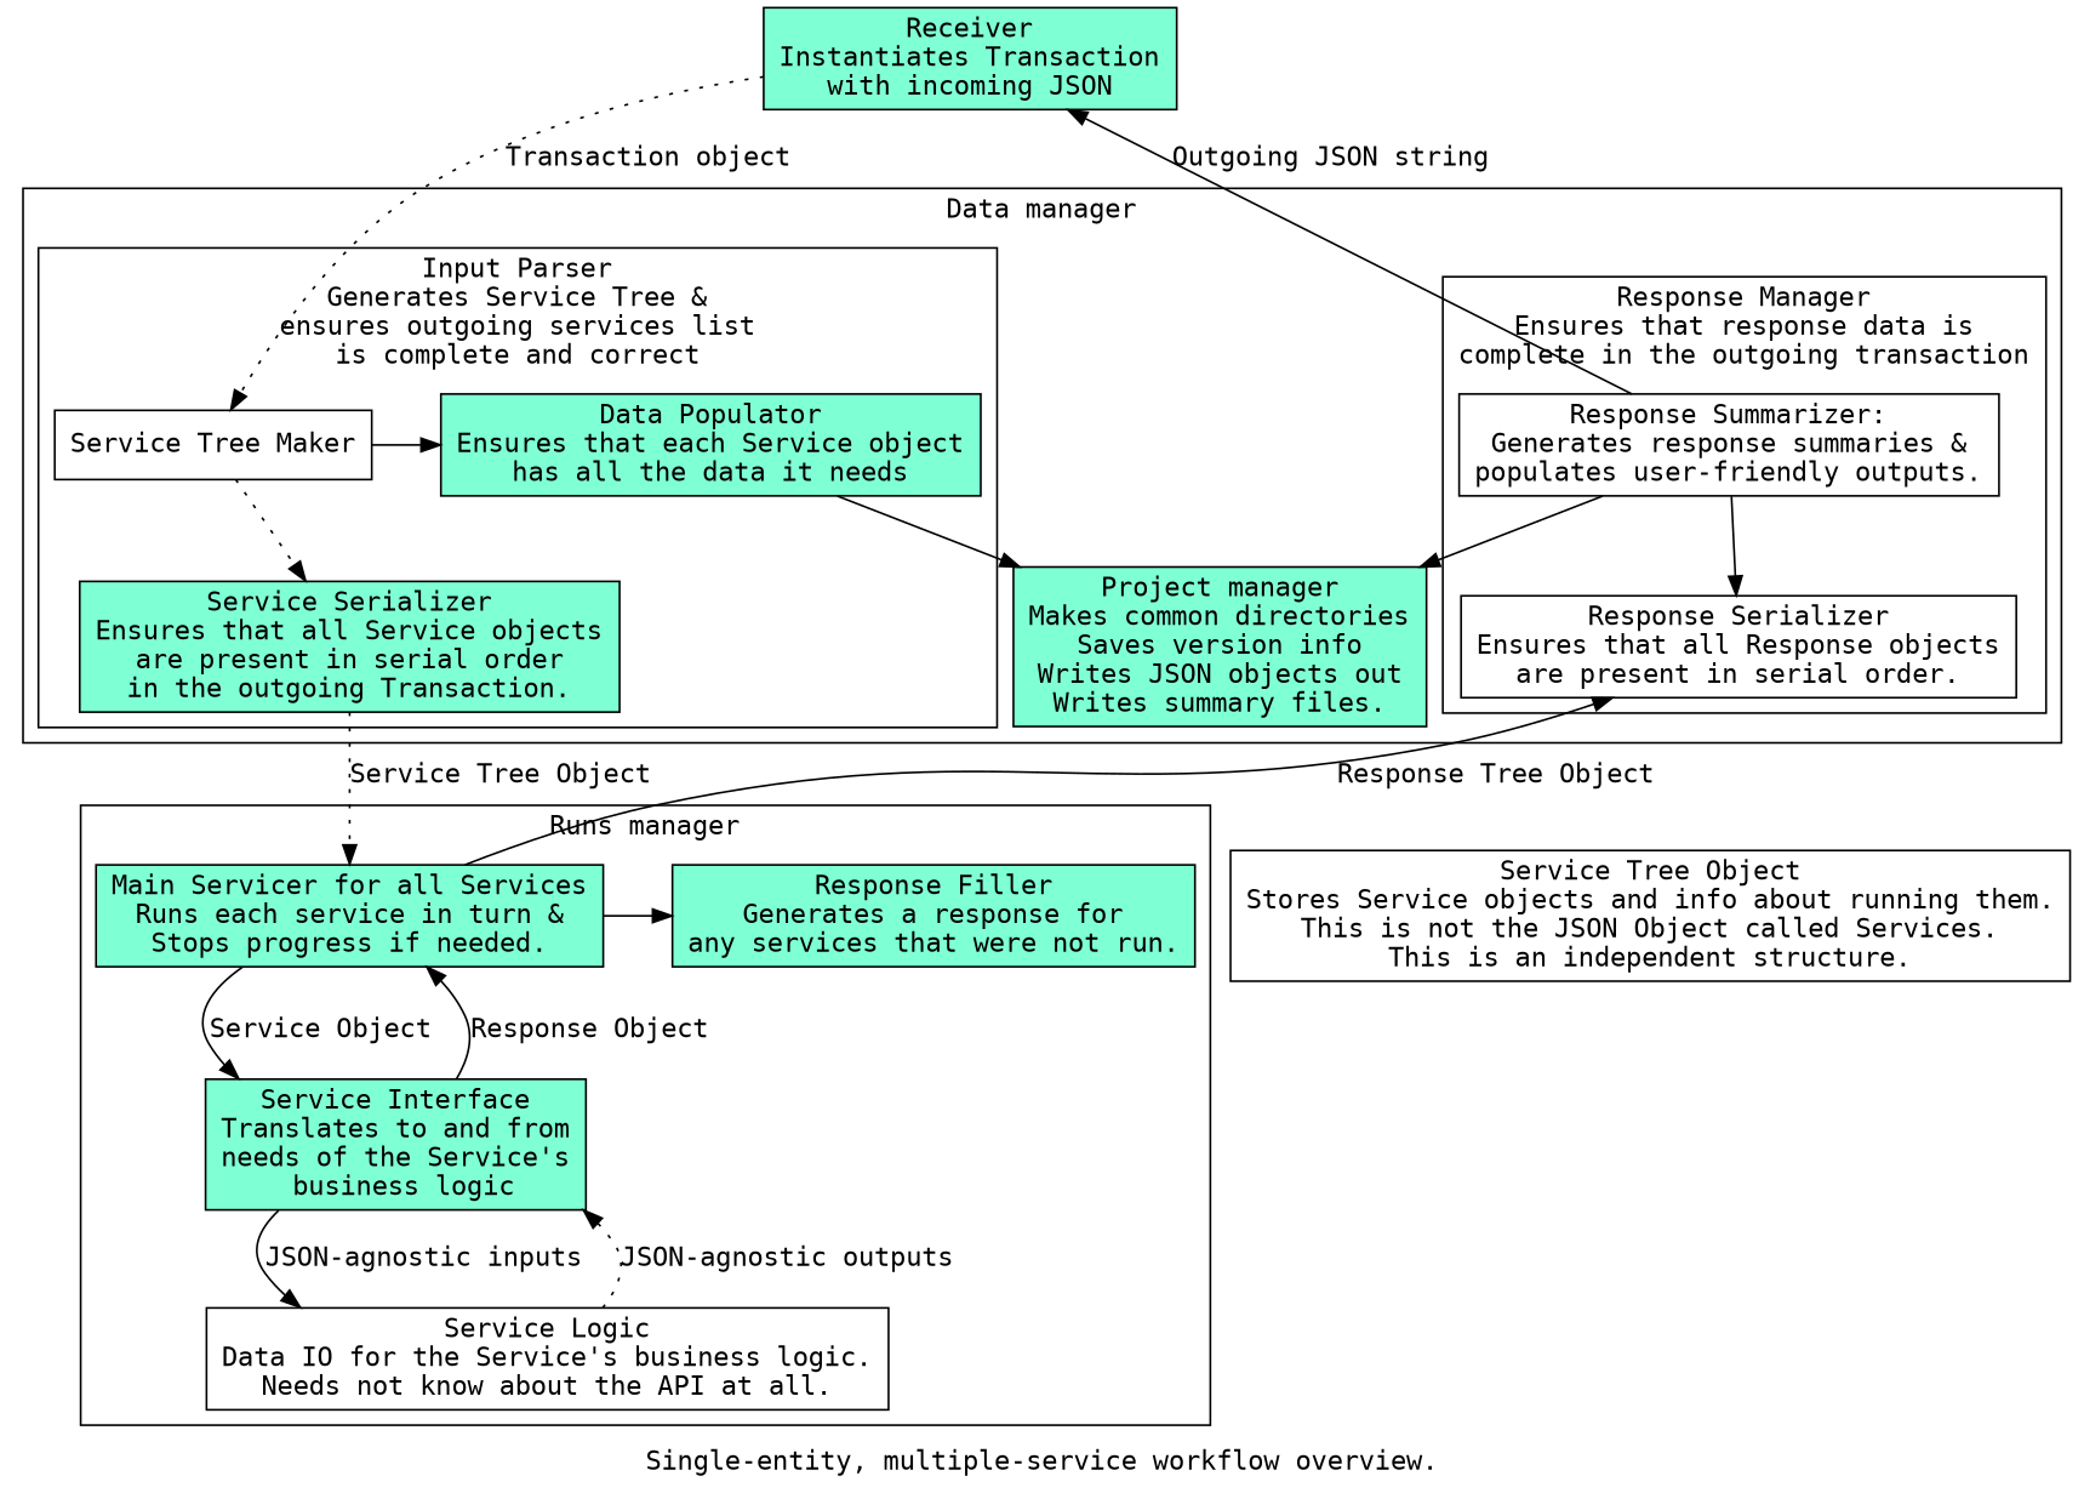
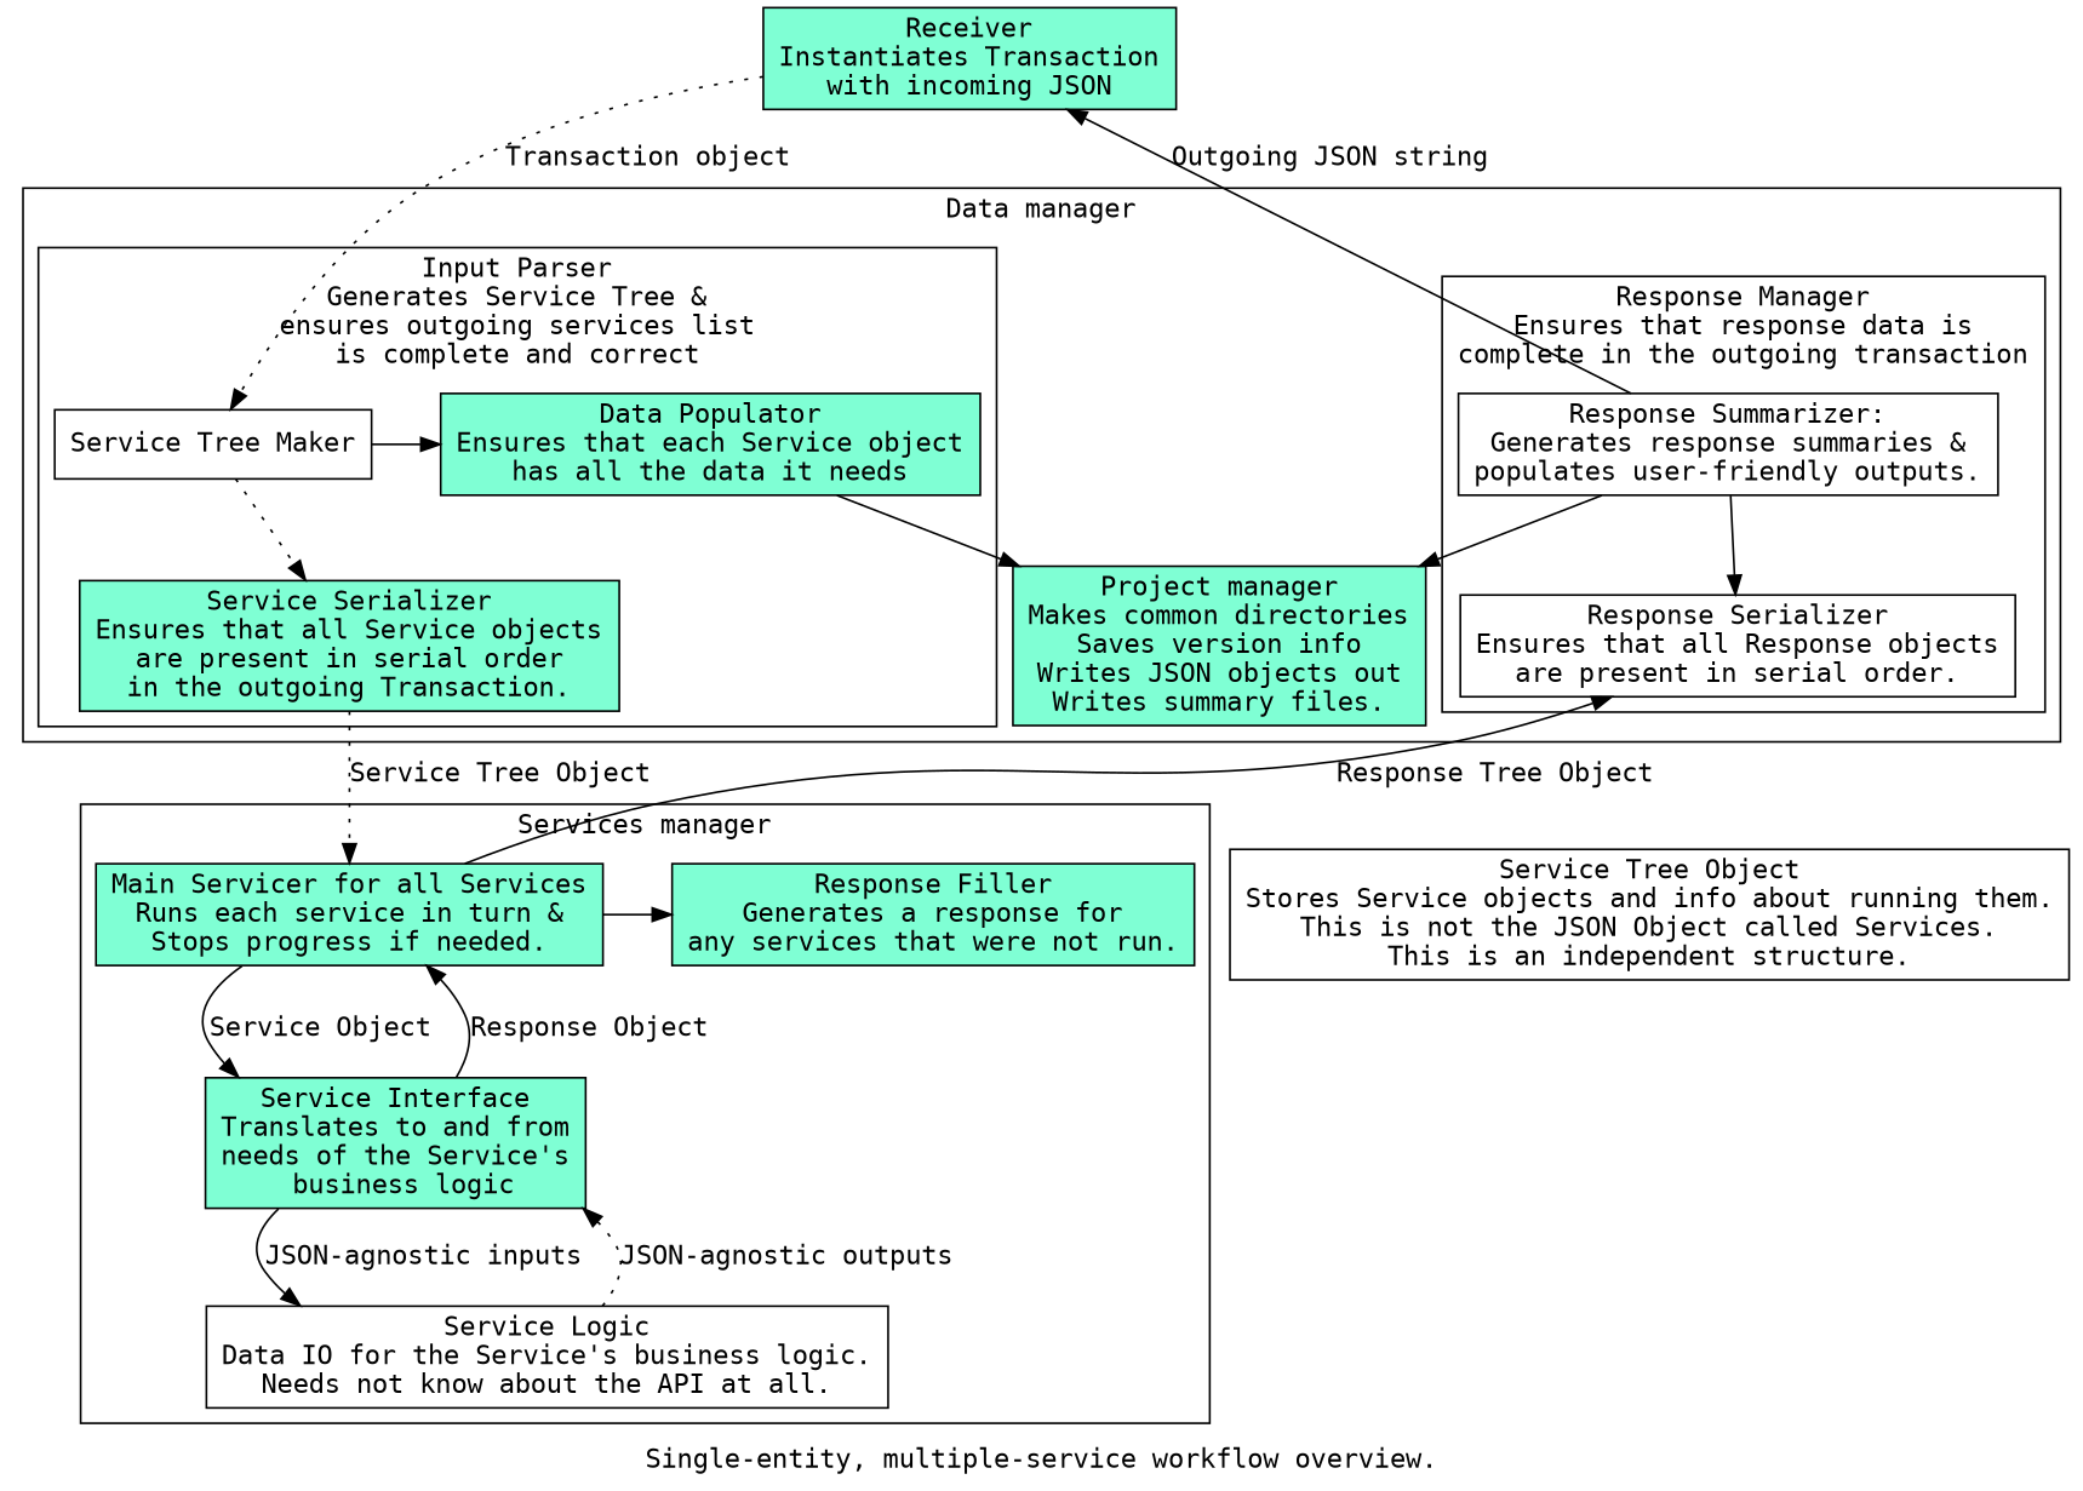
  digraph {
    compound=True
    label="Single-entity, multiple-service workflow overview."
    fontname="DejaVu Sans Mono"
    node [shape=box style=filled fillcolor=aquamarine fontname="DejaVu Sans Mono"]
    edge [style=solid fontname="DejaVu Sans Mono"]
    n1 [label="Service Tree Maker\n" fillcolor=white]
    n2 [label="Data Populator\nEnsures that each Service object\nhas all the data it needs"]
    n3 [label="Service Serializer\nEnsures that all Service objects\nare present in serial order\nin the outgoing Transaction."]
    n4 [label="Response Summarizer:\nGenerates response summaries &\npopulates user-friendly outputs." fillcolor=white]
    n5 [label="Response Serializer\nEnsures that all Response objects\nare present in serial order." fillcolor=white]
    n6 [label="Project manager\nMakes common directories\nSaves version info\nWrites JSON objects out\nWrites summary files."]
    n7 [label="Main Servicer for all Services\nRuns each service in turn &\nStops progress if needed."]
    n8 [label="Response Filler\nGenerates a response for\nany services that were not run."]
    n9 [label="Service Interface\nTranslates to and from\nneeds of the Service's\n business logic"]
    n10 [label="Service Logic\nData IO for the Service's business logic.\nNeeds not know about the API at all." fillcolor=white]
    n11 [label="Receiver\nInstantiates Transaction\nwith incoming JSON"]
    n12 [label="Service Tree Object\nStores Service objects and info about running them.\nThis is not the JSON Object called Services.\nThis is an independent structure." fillcolor=white]
    subgraph cluster_1 {
      label="Data manager"
      n6
      subgraph cluster_2 {
        label="Input Parser\nGenerates Service Tree &\nensures outgoing services list\nis complete and correct"
        n3
        subgraph sub_3 {
          label="Input Parser\nGenerates Service Tree &\nensures outgoing services list\nis complete and correct"
          rank=same
          n1
          n2
        }
      }
      subgraph cluster_4 {
        label="Response Manager\nEnsures that response data is\ncomplete in the outgoing transaction"
        n4
        n5
      }
    }
    subgraph cluster_5 {
-     label="Runs manager"
+     label="Services manager"
      n9
      n10
      subgraph sub_6 {
        label="Services manager"
        rank=same
        n7
        n8
      }
    }
    n1 -> n2
    n1 -> n3 [style=dotted]
    n2 -> n6
    n3 -> n7 [label="Service Tree Object  " style=dotted]
    n3 -> n12 [style=invis]
    n4 -> n5
    n4 -> n6
    n5 -> n7 [dir=back label="Response Tree Object  "]
    n7 -> n8
    n7 -> n9 [label="Service Object  "]
    n7 -> n9 [dir=back label="Response Object  "]
    n9 -> n10 [label="JSON-agnostic inputs  "]
    n9 -> n10 [dir=back label="JSON-agnostic outputs  " style=dotted]
    n11 -> n1 [label="Transaction object  " style=dotted]
    n11 -> n4 [dir=back label="Outgoing JSON string  "]
  }
